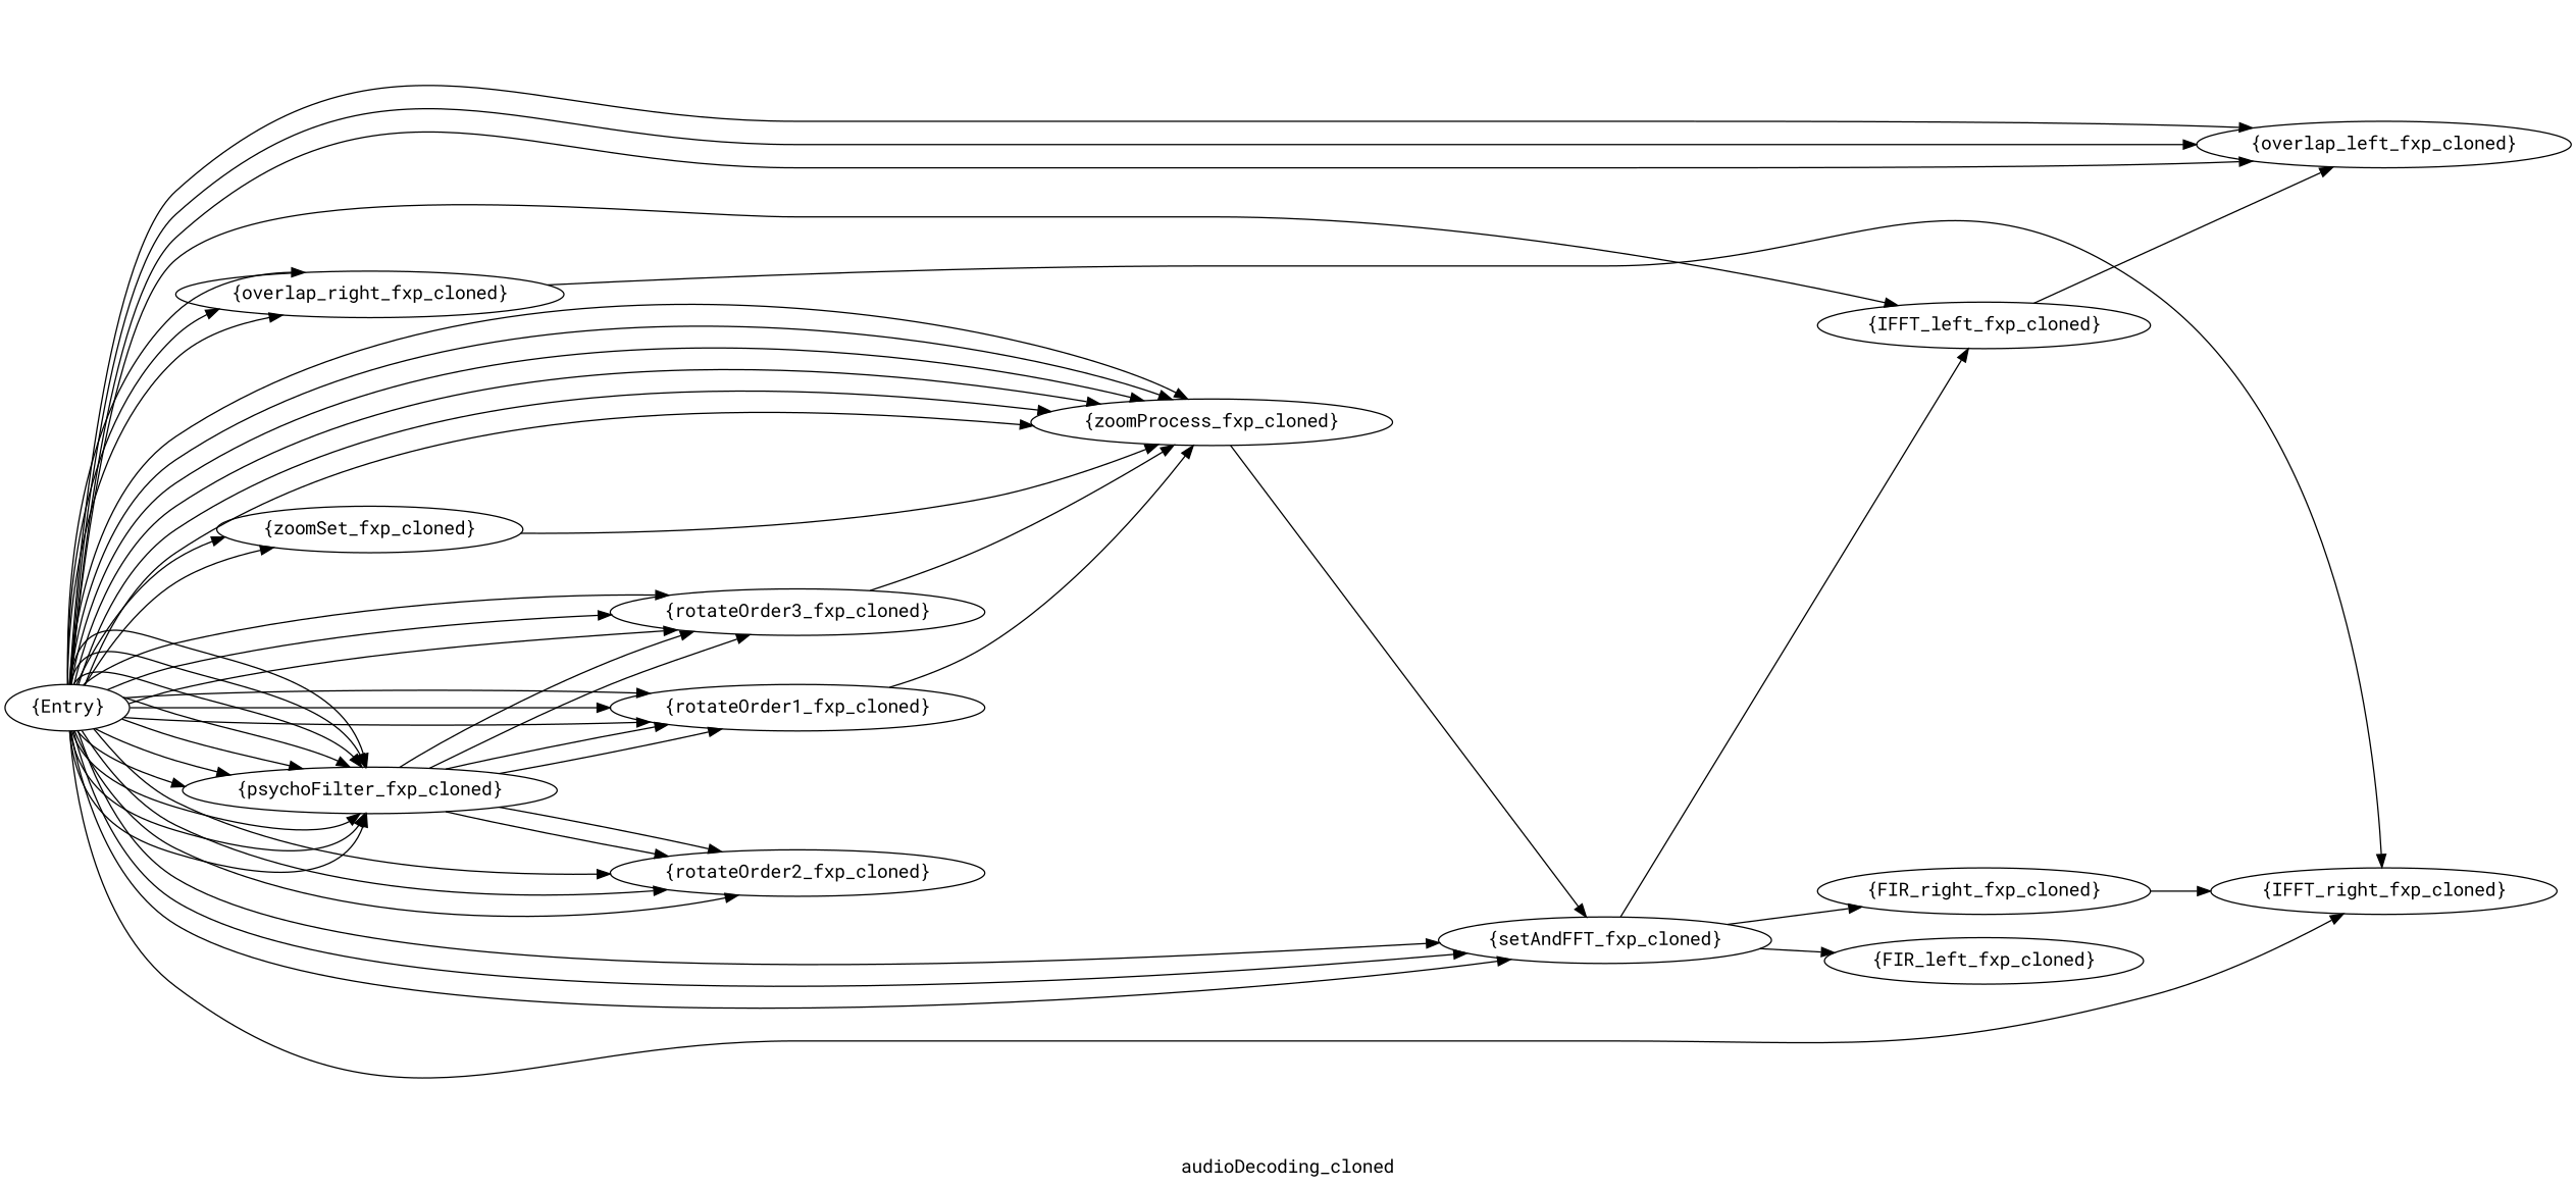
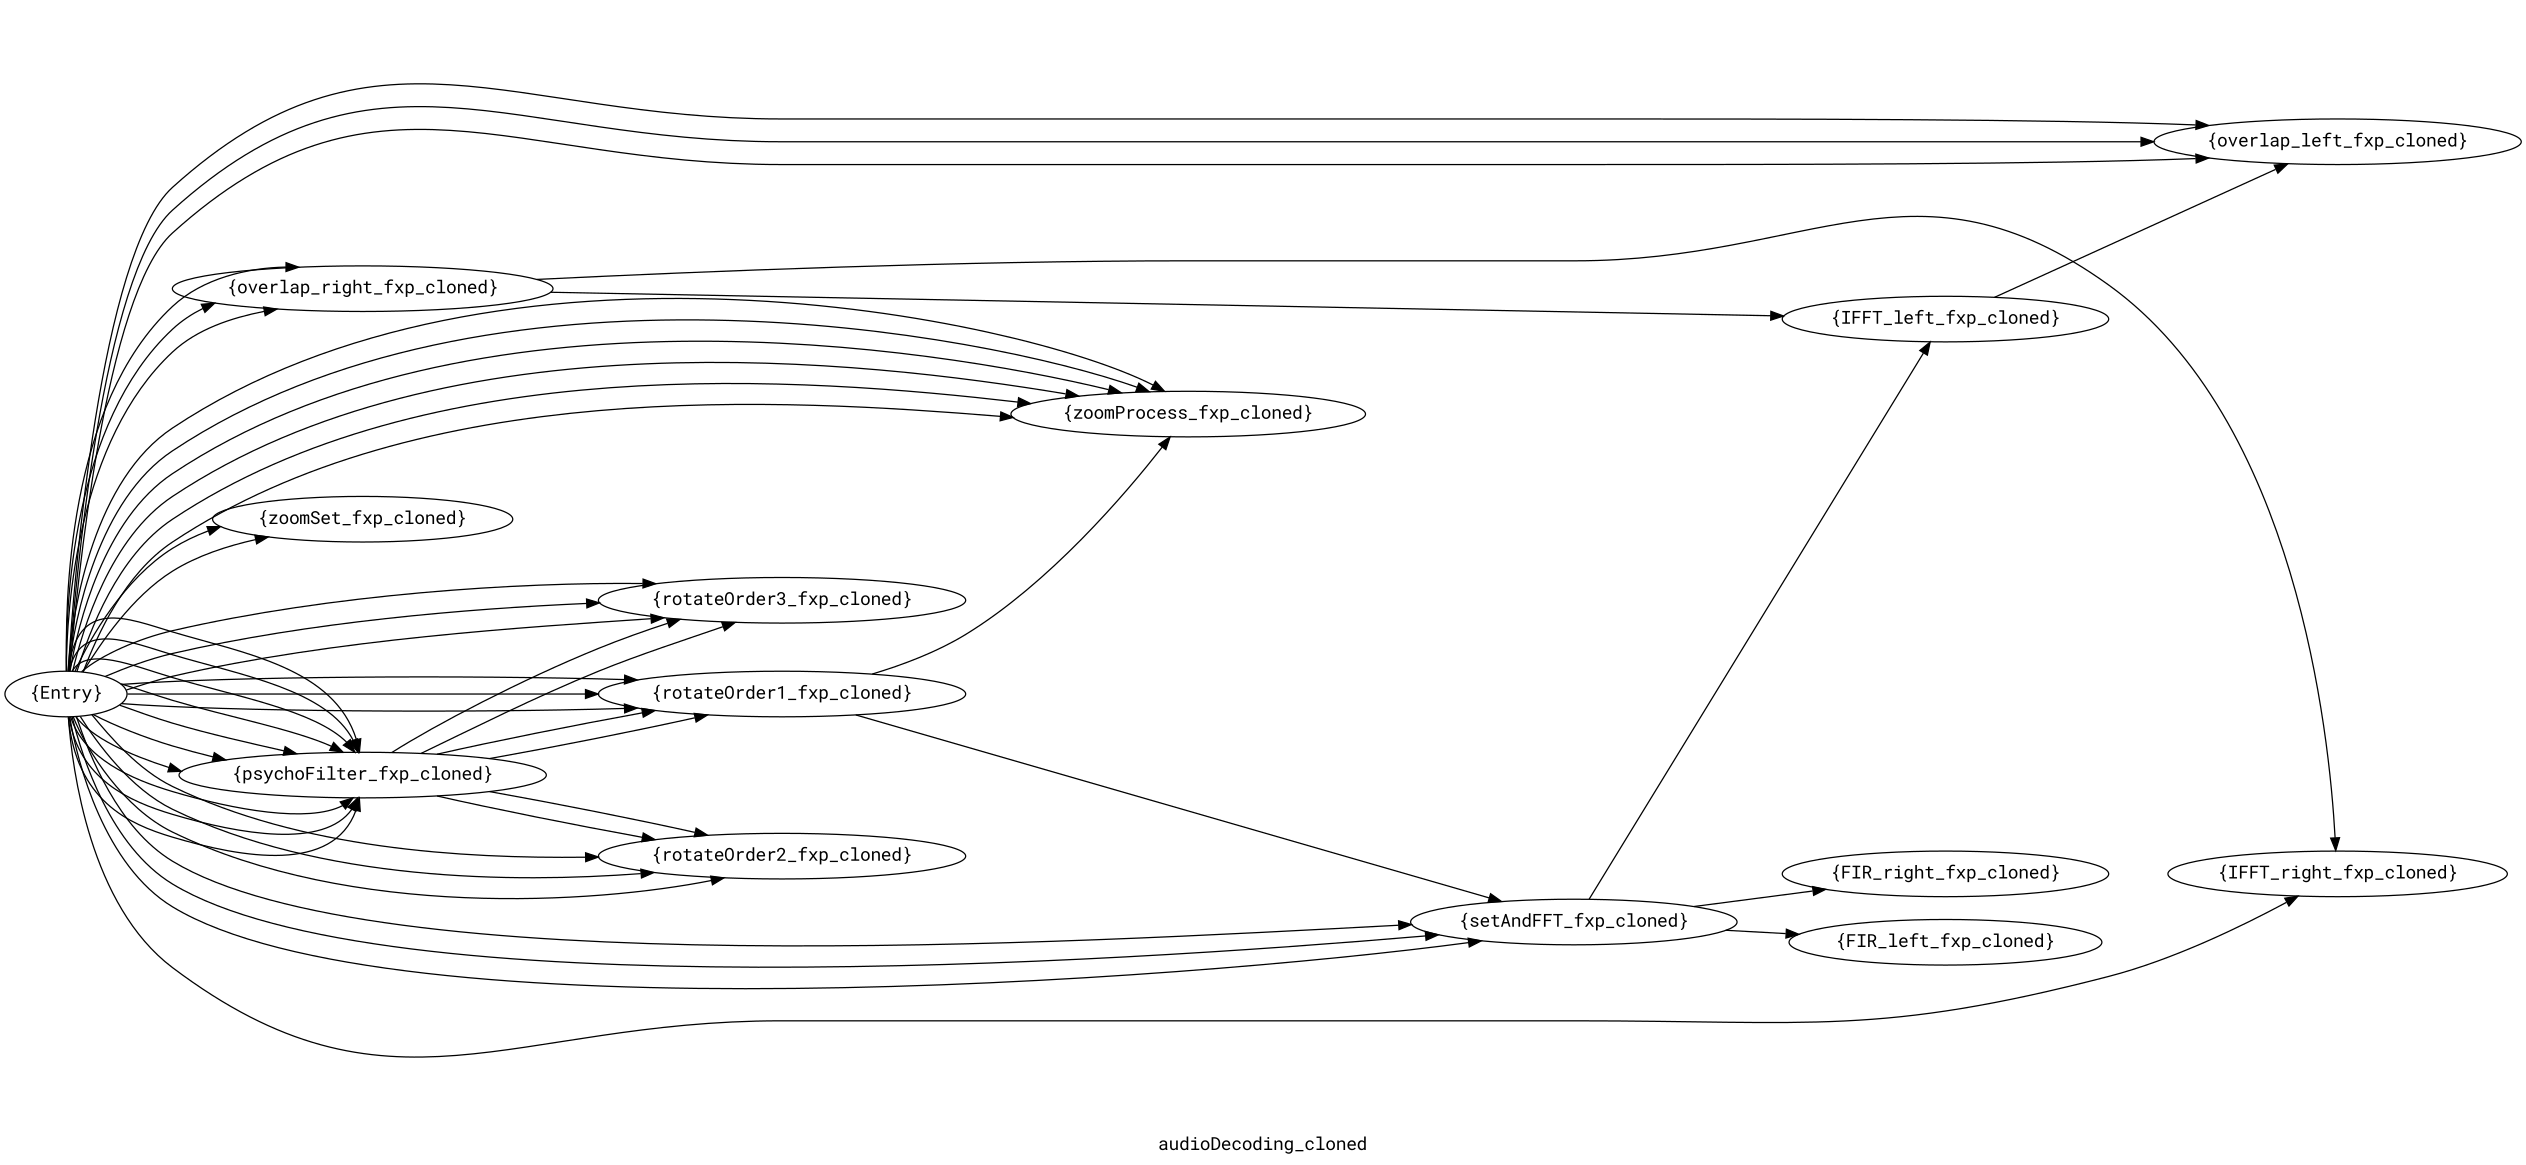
  digraph {
    compound=true
    fontname="Roboto Mono"
    label=audioDecoding_cloned
    rankdir=LR
    node [fontname="Roboto Mono" shape=oval]
    edge [fontname="Roboto Mono"]
    n1 [label="{Entry}"]
    n2 [label="{psychoFilter_fxp_cloned}"]
    n3 [label="{rotateOrder1_fxp_cloned}"]
    n4 [label="{rotateOrder2_fxp_cloned}"]
    n5 [label="{rotateOrder3_fxp_cloned}"]
    n6 [label="{zoomSet_fxp_cloned}"]
    n7 [label="{zoomProcess_fxp_cloned}"]
    n8 [label="{setAndFFT_fxp_cloned}"]
    n9 [label="{IFFT_left_fxp_cloned}"]
    n10 [label="{IFFT_right_fxp_cloned}"]
    n11 [label="{overlap_left_fxp_cloned}"]
    n12 [label="{overlap_right_fxp_cloned}"]
    n13 [label="{FIR_left_fxp_cloned}"]
    n14 [label="{FIR_right_fxp_cloned}"]
    n1 -> n2
    n1 -> n2
    n1 -> n2
    n1 -> n2
    n1 -> n2
    n1 -> n2
    n1 -> n2
    n1 -> n2
    n1 -> n2
    n1 -> n2
    n1 -> n3
    n1 -> n3
    n1 -> n3
    n1 -> n4
    n1 -> n4
    n1 -> n4
    n1 -> n5
    n1 -> n5
    n1 -> n5
    n1 -> n6
    n1 -> n6
    n1 -> n7
    n1 -> n7
    n1 -> n7
    n1 -> n7
    n1 -> n7
    n1 -> n7
    n1 -> n8
    n1 -> n8
    n1 -> n8
-   n1 -> n9
+   n12 -> n9
    n1 -> n10
    n1 -> n11
    n1 -> n11
    n1 -> n11
    n1 -> n12
    n1 -> n12
    n1 -> n12
    n2 -> n3
    n2 -> n3
    n2 -> n4
    n2 -> n4
    n2 -> n5
    n2 -> n5
    n3 -> n7
-   n5 -> n7
-   n6 -> n7
-   n7 -> n8
+   n3 -> n8
    n8 -> n9
    n8 -> n13
    n8 -> n14
    n9 -> n11
    n12 -> n10
-   n14 -> n10
  }
